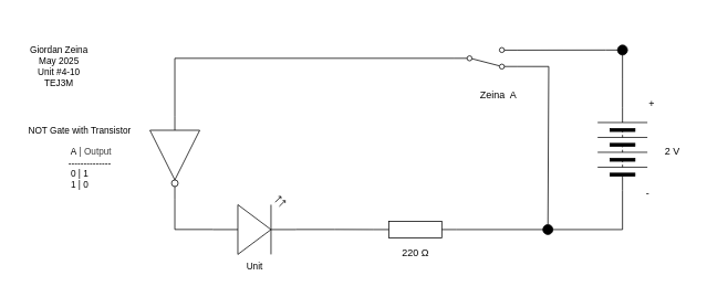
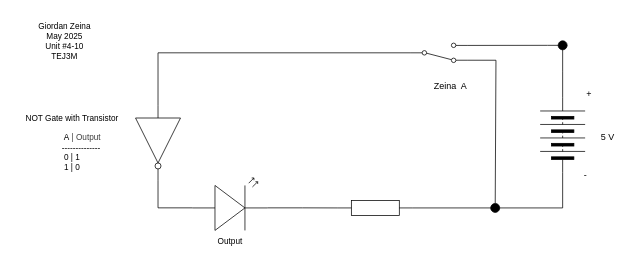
  <mxCell id="0" />
  <mxCell id="1" parent="0" />
  <mxCell id="2" value="&lt;div&gt;&lt;font color=&quot;#000000&quot;&gt;NOT Gate with Transistor&lt;/font&gt;&lt;/div&gt;&lt;div&gt;&lt;font color=&quot;#000000&quot;&gt;&lt;br&gt;&lt;/font&gt;&lt;/div&gt;&lt;div&gt;&lt;span style=&quot;&quot;&gt;&amp;nbsp; &amp;nbsp; &amp;nbsp; &amp;nbsp; &amp;nbsp;A&amp;nbsp;&lt;/span&gt;&lt;span style=&quot;color: rgb(63, 63, 63); background-color: transparent;&quot;&gt;|&amp;nbsp;&lt;/span&gt;&lt;span style=&quot;color: rgb(63, 63, 63); background-color: transparent;&quot;&gt;Output&lt;/span&gt;&lt;/div&gt;&lt;div&gt;&lt;span style=&quot;&quot;&gt;&amp;nbsp; &amp;nbsp; &amp;nbsp; &amp;nbsp; --------------&lt;/span&gt;&lt;/div&gt;&lt;div&gt;&lt;span style=&quot;&quot;&gt;0 | 1&lt;/span&gt;&lt;/div&gt;&lt;div&gt;&lt;font color=&quot;#000000&quot;&gt;1 | 0&lt;/font&gt;&lt;/div&gt;" style="text;html=1;align=center;verticalAlign=middle;resizable=0;points=[];autosize=1;strokeColor=none;fillColor=none;fontFamily=Helvetica;fontSize=11;fontColor=default;labelBackgroundColor=none;" vertex="1" parent="1"><mxGeometry x="20" y="145" width="150" height="90" as="geometry" /></mxCell>
- <mxCell id="3" value="&lt;div&gt;&lt;font color=&quot;#000000&quot;&gt;Giordan Zeina&lt;/font&gt;&lt;/div&gt;&lt;div&gt;&lt;font color=&quot;#000000&quot;&gt;May 2025&lt;/font&gt;&lt;/div&gt;&lt;div&gt;&lt;font color=&quot;#000000&quot;&gt;Unit #4-10&lt;/font&gt;&lt;/div&gt;&lt;div&gt;&lt;font color=&quot;#000000&quot;&gt;TEJ3M&lt;/font&gt;&lt;/div&gt;" style="text;html=1;align=center;verticalAlign=middle;resizable=0;points=[];autosize=1;strokeColor=none;fillColor=none;fontFamily=Helvetica;fontSize=11;fontColor=default;labelBackgroundColor=none;" vertex="1" parent="1"><mxGeometry x="25" y="45" width="90" height="70" as="geometry" /></mxCell>
+ <mxCell id="3" value="&lt;div&gt;&lt;font color=&quot;#000000&quot;&gt;Giordan Zeina&lt;/font&gt;&lt;/div&gt;&lt;div&gt;&lt;font color=&quot;#000000&quot;&gt;May 2025&lt;/font&gt;&lt;/div&gt;&lt;div&gt;&lt;font color=&quot;#000000&quot;&gt;Unit #4-10&lt;/font&gt;&lt;/div&gt;&lt;div&gt;&lt;font color=&quot;#000000&quot;&gt;TEJ3M&lt;/font&gt;&lt;/div&gt;" style="text;html=1;align=center;verticalAlign=middle;resizable=0;points=[];autosize=1;strokeColor=none;fillColor=none;fontFamily=Helvetica;fontSize=11;fontColor=default;labelBackgroundColor=none;" vertex="1" parent="1"><mxGeometry x="40" y="20" width="90" height="70" as="geometry" /></mxCell>
  <mxCell id="4" value="" style="pointerEvents=1;verticalLabelPosition=bottom;shadow=0;dashed=0;align=center;html=1;verticalAlign=top;shape=mxgraph.electrical.resistors.resistor_1;" vertex="1" parent="1"><mxGeometry x="450" y="267" width="100" height="20" as="geometry" /></mxCell>
  <mxCell id="5" style="edgeStyle=orthogonalEdgeStyle;shape=connector;curved=0;rounded=0;html=1;exitX=1;exitY=0.12;exitDx=0;exitDy=0;strokeColor=default;align=center;verticalAlign=middle;fontFamily=Helvetica;fontSize=11;fontColor=default;labelBackgroundColor=default;endArrow=oval;endFill=1;endSize=12;" edge="1" parent="1"><mxGeometry relative="1" as="geometry"><mxPoint x="750" y="60" as="targetPoint" /><mxPoint x="622.5" y="60.12" as="sourcePoint" /><Array as="points"><mxPoint x="730" y="61" /><mxPoint x="730" y="61" /></Array></mxGeometry></mxCell>
  <mxCell id="6" style="edgeStyle=orthogonalEdgeStyle;shape=connector;curved=0;rounded=0;html=1;exitX=1;exitY=0.88;exitDx=0;exitDy=0;strokeColor=default;align=center;verticalAlign=middle;fontFamily=Helvetica;fontSize=11;fontColor=default;labelBackgroundColor=default;endArrow=oval;endFill=1;endSize=12;" edge="1" parent="1" source="7"><mxGeometry relative="1" as="geometry"><mxPoint x="660" y="277" as="targetPoint" /><mxPoint x="622.5" y="76.88" as="sourcePoint" /><Array as="points"><mxPoint x="661" y="80" /></Array></mxGeometry></mxCell>
  <mxCell id="7" value="" style="html=1;shape=mxgraph.electrical.electro-mechanical.twoWaySwitch;aspect=fixed;elSwitchState=2;flipV=1;" vertex="1" parent="1"><mxGeometry x="547.5" y="57" width="75" height="26" as="geometry" /></mxCell>
  <mxCell id="8" value="" style="verticalLabelPosition=bottom;shadow=0;dashed=0;align=center;html=1;verticalAlign=top;shape=mxgraph.electrical.opto_electronics.led_2;pointerEvents=1;" vertex="1" parent="1"><mxGeometry x="256" y="237" width="100" height="70" as="geometry" /></mxCell>
  <mxCell id="9" style="edgeStyle=orthogonalEdgeStyle;shape=connector;curved=0;rounded=0;html=1;exitX=1;exitY=0.5;exitDx=0;exitDy=0;strokeColor=default;align=center;verticalAlign=middle;fontFamily=Helvetica;fontSize=11;fontColor=default;labelBackgroundColor=default;endArrow=none;endFill=0;" edge="1" parent="1" source="10"><mxGeometry relative="1" as="geometry"><mxPoint x="750" y="60" as="targetPoint" /></mxGeometry></mxCell>
  <mxCell id="10" value="" style="pointerEvents=1;verticalLabelPosition=bottom;shadow=0;dashed=0;align=center;html=1;verticalAlign=top;shape=mxgraph.electrical.miscellaneous.batteryStack;rotation=-90;" vertex="1" parent="1"><mxGeometry x="700" y="150" width="100" height="60" as="geometry" /></mxCell>
- <mxCell id="11" value="220&amp;nbsp;Ω" style="text;html=1;align=center;verticalAlign=middle;resizable=0;points=[];autosize=1;strokeColor=none;fillColor=none;" vertex="1" parent="1"><mxGeometry x="470" y="290" width="60" height="30" as="geometry" /></mxCell>
  <mxCell id="12" value="Zeina&amp;nbsp; A" style="text;html=1;align=center;verticalAlign=middle;resizable=0;points=[];autosize=1;strokeColor=none;fillColor=none;" vertex="1" parent="1"><mxGeometry x="570" y="100" width="60" height="30" as="geometry" /></mxCell>
- <mxCell id="13" value="2 V" style="text;html=1;align=center;verticalAlign=middle;resizable=0;points=[];autosize=1;strokeColor=none;fillColor=none;" vertex="1" parent="1"><mxGeometry x="790" y="168" width="40" height="30" as="geometry" /></mxCell>
+ <mxCell id="13" value="5 V" style="text;html=1;align=center;verticalAlign=middle;resizable=0;points=[];autosize=1;strokeColor=none;fillColor=none;" vertex="1" parent="1"><mxGeometry x="790" y="168" width="40" height="30" as="geometry" /></mxCell>
  <mxCell id="14" value="-" style="text;html=1;align=center;verticalAlign=middle;resizable=0;points=[];autosize=1;strokeColor=none;fillColor=none;" vertex="1" parent="1"><mxGeometry x="765" y="218" width="30" height="30" as="geometry" /></mxCell>
  <mxCell id="15" value="+" style="text;html=1;align=center;verticalAlign=middle;resizable=0;points=[];autosize=1;strokeColor=none;fillColor=none;" vertex="1" parent="1"><mxGeometry x="770" y="110" width="30" height="30" as="geometry" /></mxCell>
  <mxCell id="16" style="edgeStyle=orthogonalEdgeStyle;shape=connector;curved=0;rounded=0;html=1;exitX=1;exitY=0.57;exitDx=0;exitDy=0;exitPerimeter=0;entryX=0;entryY=0.5;entryDx=0;entryDy=0;entryPerimeter=0;strokeColor=default;align=center;verticalAlign=middle;fontFamily=Helvetica;fontSize=11;fontColor=default;labelBackgroundColor=default;endArrow=none;endFill=0;" edge="1" parent="1" source="8" target="4"><mxGeometry relative="1" as="geometry" /></mxCell>
  <mxCell id="17" style="edgeStyle=orthogonalEdgeStyle;shape=connector;curved=0;rounded=0;html=1;exitX=0;exitY=0.5;exitDx=0;exitDy=0;entryX=1;entryY=0.5;entryDx=0;entryDy=0;entryPerimeter=0;strokeColor=default;align=center;verticalAlign=middle;fontFamily=Helvetica;fontSize=11;fontColor=default;labelBackgroundColor=default;endArrow=none;endFill=0;" edge="1" parent="1" source="10" target="4"><mxGeometry relative="1" as="geometry" /></mxCell>
- <mxCell id="18" value="Unit" style="text;html=1;align=center;verticalAlign=middle;resizable=0;points=[];autosize=1;strokeColor=none;fillColor=none;fontFamily=Helvetica;fontSize=11;fontColor=default;labelBackgroundColor=default;" vertex="1" parent="1"><mxGeometry x="276" y="307" width="60" height="30" as="geometry" /></mxCell>
+ <mxCell id="18" value="Output" style="text;html=1;align=center;verticalAlign=middle;resizable=0;points=[];autosize=1;strokeColor=none;fillColor=none;fontFamily=Helvetica;fontSize=11;fontColor=default;labelBackgroundColor=default;" vertex="1" parent="1"><mxGeometry x="276" y="307" width="60" height="30" as="geometry" /></mxCell>
  <mxCell id="19" value="" style="verticalLabelPosition=bottom;shadow=0;dashed=0;align=center;html=1;verticalAlign=top;shape=mxgraph.electrical.logic_gates.inverter_2;rotation=90;" vertex="1" parent="1"><mxGeometry x="160" y="160" width="100" height="60" as="geometry" /></mxCell>
  <mxCell id="20" style="edgeStyle=orthogonalEdgeStyle;shape=connector;curved=0;rounded=0;html=1;exitX=1;exitY=0.5;exitDx=0;exitDy=0;exitPerimeter=0;entryX=0;entryY=0.57;entryDx=0;entryDy=0;entryPerimeter=0;strokeColor=default;align=center;verticalAlign=middle;fontFamily=Helvetica;fontSize=11;fontColor=default;labelBackgroundColor=default;endArrow=none;endFill=0;" edge="1" parent="1" source="19" target="8"><mxGeometry relative="1" as="geometry" /></mxCell>
  <mxCell id="21" style="edgeStyle=orthogonalEdgeStyle;shape=connector;curved=0;rounded=0;html=1;exitX=0;exitY=0.5;exitDx=0;exitDy=0;entryX=0;entryY=0.5;entryDx=0;entryDy=0;entryPerimeter=0;strokeColor=default;align=center;verticalAlign=middle;fontFamily=Helvetica;fontSize=11;fontColor=default;labelBackgroundColor=default;endArrow=none;endFill=0;" edge="1" parent="1" source="7" target="19"><mxGeometry relative="1" as="geometry"><Array as="points"><mxPoint x="548" y="70" /><mxPoint x="210" y="70" /></Array></mxGeometry></mxCell>
